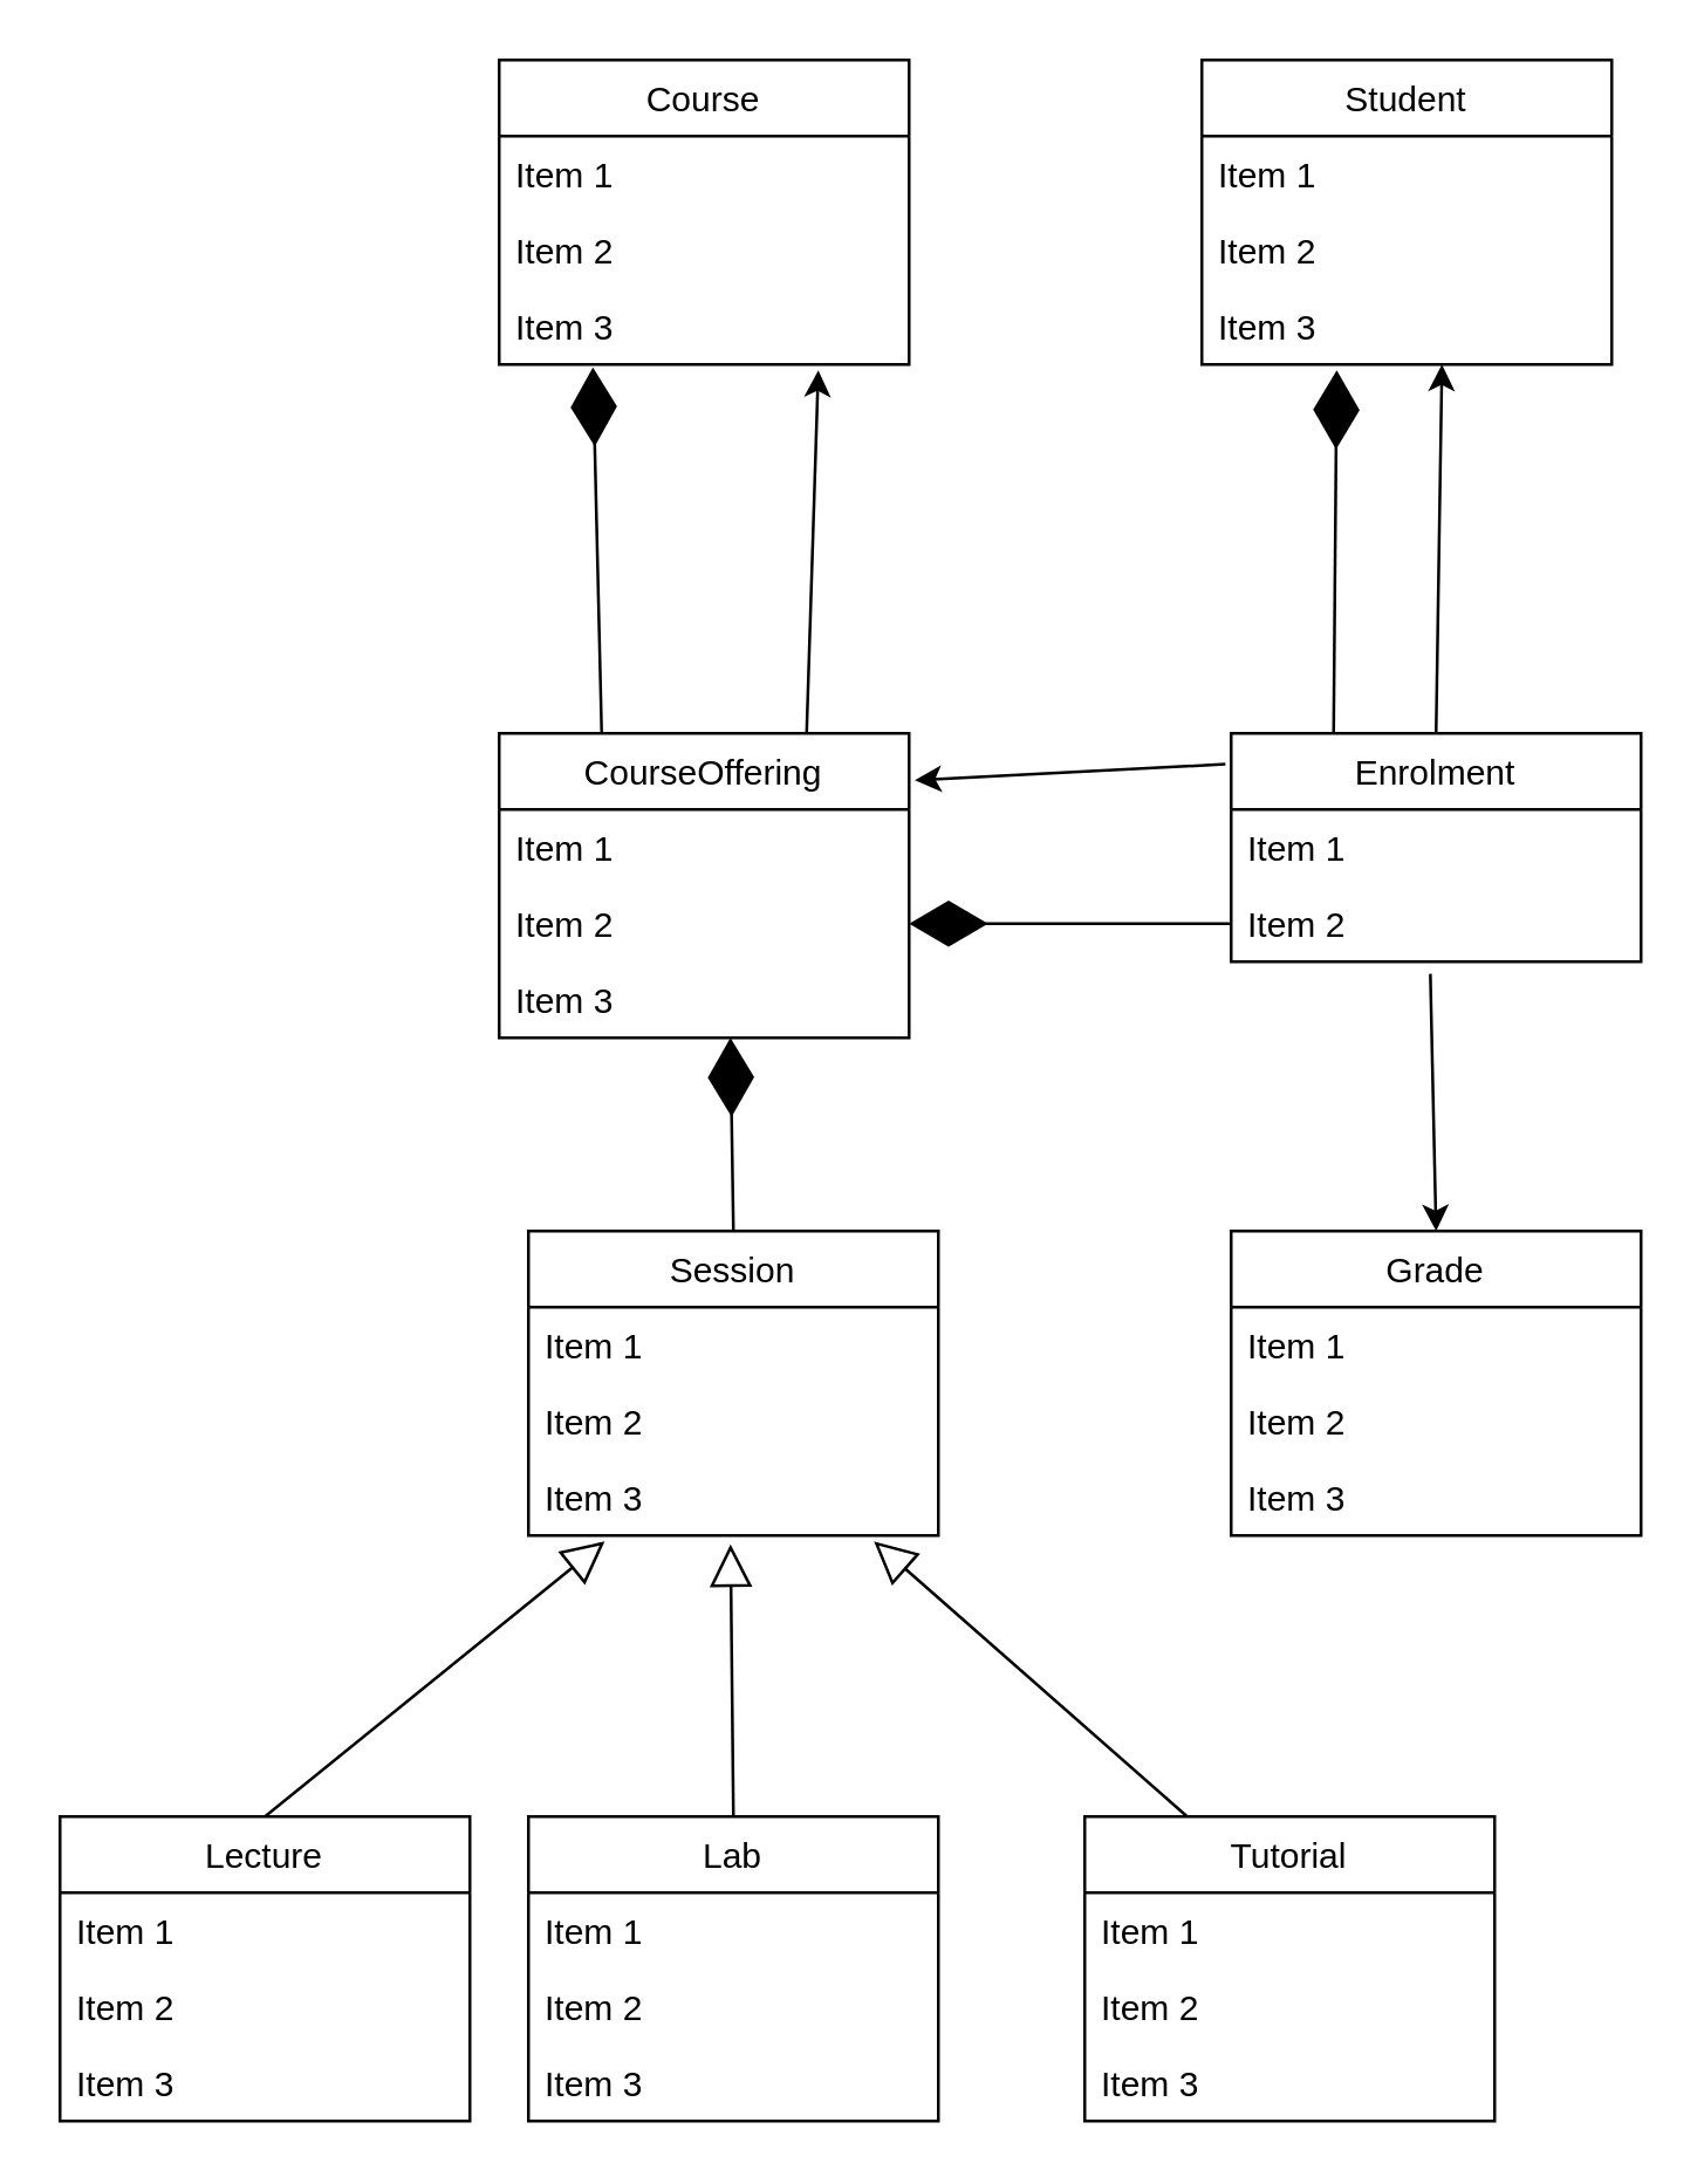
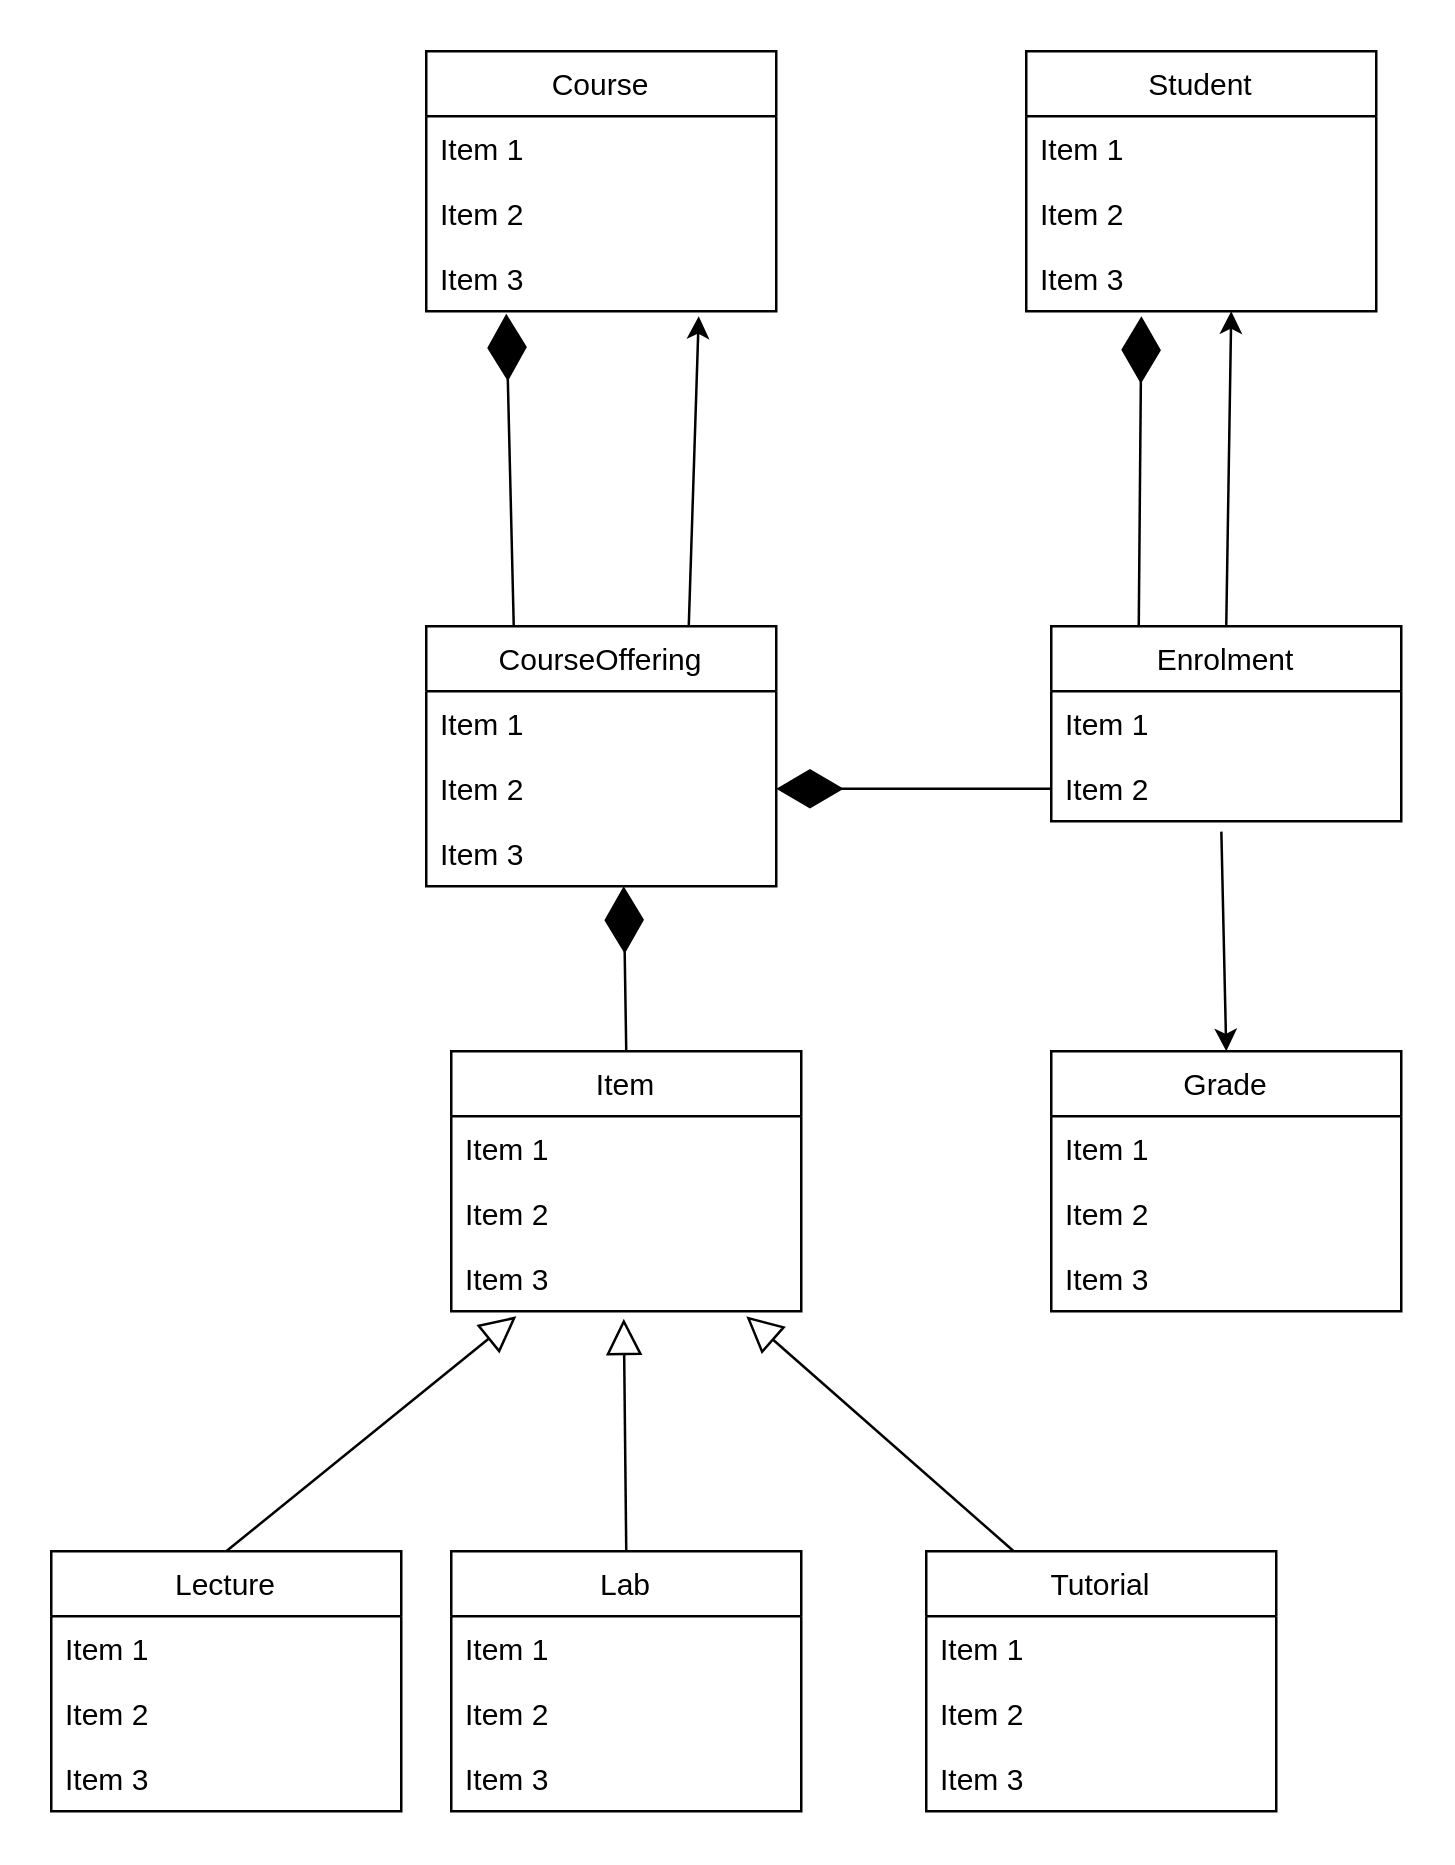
  <mxCell id="0" />
  <mxCell id="1" parent="0" />
  <mxCell id="2" value="Student" style="swimlane;fontStyle=0;childLayout=stackLayout;horizontal=1;startSize=26;horizontalStack=0;resizeParent=1;resizeParentMax=0;resizeLast=0;collapsible=1;marginBottom=0;" vertex="1" parent="1"><mxGeometry x="410" y="20" width="140" height="104" as="geometry" /></mxCell>
  <mxCell id="3" value="Item 1" style="text;strokeColor=none;fillColor=none;align=left;verticalAlign=top;spacingLeft=4;spacingRight=4;overflow=hidden;rotatable=0;points=[[0,0.5],[1,0.5]];portConstraint=eastwest;" vertex="1" parent="2"><mxGeometry y="26" width="140" height="26" as="geometry" /></mxCell>
  <mxCell id="4" value="Item 2" style="text;strokeColor=none;fillColor=none;align=left;verticalAlign=top;spacingLeft=4;spacingRight=4;overflow=hidden;rotatable=0;points=[[0,0.5],[1,0.5]];portConstraint=eastwest;" vertex="1" parent="2"><mxGeometry y="52" width="140" height="26" as="geometry" /></mxCell>
  <mxCell id="5" value="Item 3" style="text;strokeColor=none;fillColor=none;align=left;verticalAlign=top;spacingLeft=4;spacingRight=4;overflow=hidden;rotatable=0;points=[[0,0.5],[1,0.5]];portConstraint=eastwest;" vertex="1" parent="2"><mxGeometry y="78" width="140" height="26" as="geometry" /></mxCell>
  <mxCell id="6" value="CourseOffering" style="swimlane;fontStyle=0;childLayout=stackLayout;horizontal=1;startSize=26;horizontalStack=0;resizeParent=1;resizeParentMax=0;resizeLast=0;collapsible=1;marginBottom=0;" vertex="1" parent="1"><mxGeometry x="170" y="250" width="140" height="104" as="geometry" /></mxCell>
  <mxCell id="7" value="Item 1" style="text;strokeColor=none;fillColor=none;align=left;verticalAlign=top;spacingLeft=4;spacingRight=4;overflow=hidden;rotatable=0;points=[[0,0.5],[1,0.5]];portConstraint=eastwest;" vertex="1" parent="6"><mxGeometry y="26" width="140" height="26" as="geometry" /></mxCell>
  <mxCell id="8" value="Item 2" style="text;strokeColor=none;fillColor=none;align=left;verticalAlign=top;spacingLeft=4;spacingRight=4;overflow=hidden;rotatable=0;points=[[0,0.5],[1,0.5]];portConstraint=eastwest;" vertex="1" parent="6"><mxGeometry y="52" width="140" height="26" as="geometry" /></mxCell>
  <mxCell id="9" value="Item 3" style="text;strokeColor=none;fillColor=none;align=left;verticalAlign=top;spacingLeft=4;spacingRight=4;overflow=hidden;rotatable=0;points=[[0,0.5],[1,0.5]];portConstraint=eastwest;" vertex="1" parent="6"><mxGeometry y="78" width="140" height="26" as="geometry" /></mxCell>
  <mxCell id="10" value="Enrolment" style="swimlane;fontStyle=0;childLayout=stackLayout;horizontal=1;startSize=26;horizontalStack=0;resizeParent=1;resizeParentMax=0;resizeLast=0;collapsible=1;marginBottom=0;" vertex="1" parent="1"><mxGeometry x="420" y="250" width="140" height="78" as="geometry" /></mxCell>
  <mxCell id="11" value="Item 1" style="text;strokeColor=none;fillColor=none;align=left;verticalAlign=top;spacingLeft=4;spacingRight=4;overflow=hidden;rotatable=0;points=[[0,0.5],[1,0.5]];portConstraint=eastwest;" vertex="1" parent="10"><mxGeometry y="26" width="140" height="26" as="geometry" /></mxCell>
  <mxCell id="12" value="Item 2" style="text;strokeColor=none;fillColor=none;align=left;verticalAlign=top;spacingLeft=4;spacingRight=4;overflow=hidden;rotatable=0;points=[[0,0.5],[1,0.5]];portConstraint=eastwest;" vertex="1" parent="10"><mxGeometry y="52" width="140" height="26" as="geometry" /></mxCell>
  <mxCell id="13" value="Grade" style="swimlane;fontStyle=0;childLayout=stackLayout;horizontal=1;startSize=26;horizontalStack=0;resizeParent=1;resizeParentMax=0;resizeLast=0;collapsible=1;marginBottom=0;" vertex="1" parent="1"><mxGeometry x="420" y="420" width="140" height="104" as="geometry" /></mxCell>
  <mxCell id="14" value="Item 1" style="text;strokeColor=none;fillColor=none;align=left;verticalAlign=top;spacingLeft=4;spacingRight=4;overflow=hidden;rotatable=0;points=[[0,0.5],[1,0.5]];portConstraint=eastwest;" vertex="1" parent="13"><mxGeometry y="26" width="140" height="26" as="geometry" /></mxCell>
  <mxCell id="15" value="Item 2" style="text;strokeColor=none;fillColor=none;align=left;verticalAlign=top;spacingLeft=4;spacingRight=4;overflow=hidden;rotatable=0;points=[[0,0.5],[1,0.5]];portConstraint=eastwest;" vertex="1" parent="13"><mxGeometry y="52" width="140" height="26" as="geometry" /></mxCell>
  <mxCell id="16" value="Item 3" style="text;strokeColor=none;fillColor=none;align=left;verticalAlign=top;spacingLeft=4;spacingRight=4;overflow=hidden;rotatable=0;points=[[0,0.5],[1,0.5]];portConstraint=eastwest;" vertex="1" parent="13"><mxGeometry y="78" width="140" height="26" as="geometry" /></mxCell>
  <mxCell id="17" value="Course" style="swimlane;fontStyle=0;childLayout=stackLayout;horizontal=1;startSize=26;horizontalStack=0;resizeParent=1;resizeParentMax=0;resizeLast=0;collapsible=1;marginBottom=0;" vertex="1" parent="1"><mxGeometry x="170" y="20" width="140" height="104" as="geometry" /></mxCell>
  <mxCell id="18" value="Item 1" style="text;strokeColor=none;fillColor=none;align=left;verticalAlign=top;spacingLeft=4;spacingRight=4;overflow=hidden;rotatable=0;points=[[0,0.5],[1,0.5]];portConstraint=eastwest;" vertex="1" parent="17"><mxGeometry y="26" width="140" height="26" as="geometry" /></mxCell>
  <mxCell id="19" value="Item 2" style="text;strokeColor=none;fillColor=none;align=left;verticalAlign=top;spacingLeft=4;spacingRight=4;overflow=hidden;rotatable=0;points=[[0,0.5],[1,0.5]];portConstraint=eastwest;" vertex="1" parent="17"><mxGeometry y="52" width="140" height="26" as="geometry" /></mxCell>
  <mxCell id="20" value="Item 3" style="text;strokeColor=none;fillColor=none;align=left;verticalAlign=top;spacingLeft=4;spacingRight=4;overflow=hidden;rotatable=0;points=[[0,0.5],[1,0.5]];portConstraint=eastwest;" vertex="1" parent="17"><mxGeometry y="78" width="140" height="26" as="geometry" /></mxCell>
  <mxCell id="21" value="" style="endArrow=diamondThin;endFill=1;endSize=24;html=1;exitX=0.25;exitY=0;exitDx=0;exitDy=0;" edge="1" parent="1" source="6"><mxGeometry width="160" relative="1" as="geometry"><mxPoint x="200" y="160" as="sourcePoint" /><mxPoint x="202" y="125" as="targetPoint" /></mxGeometry></mxCell>
  <mxCell id="22" value="" style="endArrow=classic;html=1;exitX=0.75;exitY=0;exitDx=0;exitDy=0;" edge="1" parent="1" source="6"><mxGeometry width="50" height="50" relative="1" as="geometry"><mxPoint x="440" y="290" as="sourcePoint" /><mxPoint x="279" y="126" as="targetPoint" /></mxGeometry></mxCell>
- <mxCell id="23" value="" style="endArrow=classic;html=1;exitX=-0.014;exitY=0.135;exitDx=0;exitDy=0;exitPerimeter=0;entryX=1.014;entryY=0.154;entryDx=0;entryDy=0;entryPerimeter=0;" edge="1" parent="1" source="10" target="6"><mxGeometry width="50" height="50" relative="1" as="geometry"><mxPoint x="460" y="184" as="sourcePoint" /><mxPoint x="340" y="302" as="targetPoint" /></mxGeometry></mxCell>
  <mxCell id="24" value="" style="endArrow=classic;html=1;exitX=0.486;exitY=1.038;exitDx=0;exitDy=0;exitPerimeter=0;entryX=0.5;entryY=0;entryDx=0;entryDy=0;" edge="1" parent="1" target="13"><mxGeometry width="50" height="50" relative="1" as="geometry"><mxPoint x="488.04" y="332.152" as="sourcePoint" /><mxPoint x="299" y="146" as="targetPoint" /></mxGeometry></mxCell>
  <mxCell id="25" value="" style="endArrow=classic;html=1;exitX=0.5;exitY=0;exitDx=0;exitDy=0;" edge="1" parent="1" source="10"><mxGeometry width="50" height="50" relative="1" as="geometry"><mxPoint x="305" y="280" as="sourcePoint" /><mxPoint x="492" y="124" as="targetPoint" /></mxGeometry></mxCell>
  <mxCell id="26" value="" style="endArrow=diamondThin;endFill=1;endSize=24;html=1;entryX=0.329;entryY=1.077;entryDx=0;entryDy=0;exitX=0.25;exitY=0;exitDx=0;exitDy=0;entryPerimeter=0;" edge="1" parent="1" source="10" target="5"><mxGeometry width="160" relative="1" as="geometry"><mxPoint x="560" y="165.01" as="sourcePoint" /><mxPoint x="582.96" y="39.998" as="targetPoint" /></mxGeometry></mxCell>
  <mxCell id="27" value="Lecture" style="swimlane;fontStyle=0;childLayout=stackLayout;horizontal=1;startSize=26;horizontalStack=0;resizeParent=1;resizeParentMax=0;resizeLast=0;collapsible=1;marginBottom=0;" vertex="1" parent="1"><mxGeometry x="20" y="620" width="140" height="104" as="geometry" /></mxCell>
  <mxCell id="28" value="Item 1" style="text;strokeColor=none;fillColor=none;align=left;verticalAlign=top;spacingLeft=4;spacingRight=4;overflow=hidden;rotatable=0;points=[[0,0.5],[1,0.5]];portConstraint=eastwest;" vertex="1" parent="27"><mxGeometry y="26" width="140" height="26" as="geometry" /></mxCell>
  <mxCell id="29" value="Item 2" style="text;strokeColor=none;fillColor=none;align=left;verticalAlign=top;spacingLeft=4;spacingRight=4;overflow=hidden;rotatable=0;points=[[0,0.5],[1,0.5]];portConstraint=eastwest;" vertex="1" parent="27"><mxGeometry y="52" width="140" height="26" as="geometry" /></mxCell>
  <mxCell id="30" value="Item 3" style="text;strokeColor=none;fillColor=none;align=left;verticalAlign=top;spacingLeft=4;spacingRight=4;overflow=hidden;rotatable=0;points=[[0,0.5],[1,0.5]];portConstraint=eastwest;" vertex="1" parent="27"><mxGeometry y="78" width="140" height="26" as="geometry" /></mxCell>
  <mxCell id="31" value="Tutorial" style="swimlane;fontStyle=0;childLayout=stackLayout;horizontal=1;startSize=26;horizontalStack=0;resizeParent=1;resizeParentMax=0;resizeLast=0;collapsible=1;marginBottom=0;" vertex="1" parent="1"><mxGeometry x="370" y="620" width="140" height="104" as="geometry" /></mxCell>
  <mxCell id="32" value="Item 1" style="text;strokeColor=none;fillColor=none;align=left;verticalAlign=top;spacingLeft=4;spacingRight=4;overflow=hidden;rotatable=0;points=[[0,0.5],[1,0.5]];portConstraint=eastwest;" vertex="1" parent="31"><mxGeometry y="26" width="140" height="26" as="geometry" /></mxCell>
  <mxCell id="33" value="Item 2" style="text;strokeColor=none;fillColor=none;align=left;verticalAlign=top;spacingLeft=4;spacingRight=4;overflow=hidden;rotatable=0;points=[[0,0.5],[1,0.5]];portConstraint=eastwest;" vertex="1" parent="31"><mxGeometry y="52" width="140" height="26" as="geometry" /></mxCell>
  <mxCell id="34" value="Item 3" style="text;strokeColor=none;fillColor=none;align=left;verticalAlign=top;spacingLeft=4;spacingRight=4;overflow=hidden;rotatable=0;points=[[0,0.5],[1,0.5]];portConstraint=eastwest;" vertex="1" parent="31"><mxGeometry y="78" width="140" height="26" as="geometry" /></mxCell>
  <mxCell id="35" value="Lab" style="swimlane;fontStyle=0;childLayout=stackLayout;horizontal=1;startSize=26;horizontalStack=0;resizeParent=1;resizeParentMax=0;resizeLast=0;collapsible=1;marginBottom=0;" vertex="1" parent="1"><mxGeometry x="180" y="620" width="140" height="104" as="geometry" /></mxCell>
  <mxCell id="36" value="Item 1" style="text;strokeColor=none;fillColor=none;align=left;verticalAlign=top;spacingLeft=4;spacingRight=4;overflow=hidden;rotatable=0;points=[[0,0.5],[1,0.5]];portConstraint=eastwest;" vertex="1" parent="35"><mxGeometry y="26" width="140" height="26" as="geometry" /></mxCell>
  <mxCell id="37" value="Item 2" style="text;strokeColor=none;fillColor=none;align=left;verticalAlign=top;spacingLeft=4;spacingRight=4;overflow=hidden;rotatable=0;points=[[0,0.5],[1,0.5]];portConstraint=eastwest;" vertex="1" parent="35"><mxGeometry y="52" width="140" height="26" as="geometry" /></mxCell>
  <mxCell id="38" value="Item 3" style="text;strokeColor=none;fillColor=none;align=left;verticalAlign=top;spacingLeft=4;spacingRight=4;overflow=hidden;rotatable=0;points=[[0,0.5],[1,0.5]];portConstraint=eastwest;" vertex="1" parent="35"><mxGeometry y="78" width="140" height="26" as="geometry" /></mxCell>
- <mxCell id="39" value="Session" style="swimlane;fontStyle=0;childLayout=stackLayout;horizontal=1;startSize=26;horizontalStack=0;resizeParent=1;resizeParentMax=0;resizeLast=0;collapsible=1;marginBottom=0;" vertex="1" parent="1"><mxGeometry x="180" y="420" width="140" height="104" as="geometry" /></mxCell>
+ <mxCell id="39" value="Item" style="swimlane;fontStyle=0;childLayout=stackLayout;horizontal=1;startSize=26;horizontalStack=0;resizeParent=1;resizeParentMax=0;resizeLast=0;collapsible=1;marginBottom=0;" vertex="1" parent="1"><mxGeometry x="180" y="420" width="140" height="104" as="geometry" /></mxCell>
  <mxCell id="40" value="Item 1" style="text;strokeColor=none;fillColor=none;align=left;verticalAlign=top;spacingLeft=4;spacingRight=4;overflow=hidden;rotatable=0;points=[[0,0.5],[1,0.5]];portConstraint=eastwest;" vertex="1" parent="39"><mxGeometry y="26" width="140" height="26" as="geometry" /></mxCell>
  <mxCell id="41" value="Item 2" style="text;strokeColor=none;fillColor=none;align=left;verticalAlign=top;spacingLeft=4;spacingRight=4;overflow=hidden;rotatable=0;points=[[0,0.5],[1,0.5]];portConstraint=eastwest;" vertex="1" parent="39"><mxGeometry y="52" width="140" height="26" as="geometry" /></mxCell>
  <mxCell id="42" value="Item 3" style="text;strokeColor=none;fillColor=none;align=left;verticalAlign=top;spacingLeft=4;spacingRight=4;overflow=hidden;rotatable=0;points=[[0,0.5],[1,0.5]];portConstraint=eastwest;" vertex="1" parent="39"><mxGeometry y="78" width="140" height="26" as="geometry" /></mxCell>
  <mxCell id="43" value="" style="endArrow=block;dashed=0;endFill=0;endSize=12;html=1;entryX=0.186;entryY=1.077;entryDx=0;entryDy=0;entryPerimeter=0;exitX=0.5;exitY=0;exitDx=0;exitDy=0;" edge="1" parent="1" source="27" target="42"><mxGeometry width="160" relative="1" as="geometry"><mxPoint x="270" y="780" as="sourcePoint" /><mxPoint x="275" y="877" as="targetPoint" /></mxGeometry></mxCell>
  <mxCell id="44" value="" style="endArrow=block;dashed=0;endFill=0;endSize=12;html=1;exitX=0.25;exitY=0;exitDx=0;exitDy=0;entryX=0.843;entryY=1.077;entryDx=0;entryDy=0;entryPerimeter=0;" edge="1" parent="1" source="31" target="42"><mxGeometry width="160" relative="1" as="geometry"><mxPoint x="300" y="713" as="sourcePoint" /><mxPoint x="280" y="570" as="targetPoint" /></mxGeometry></mxCell>
  <mxCell id="45" value="" style="endArrow=block;dashed=0;endFill=0;endSize=12;html=1;exitX=0.5;exitY=0;exitDx=0;exitDy=0;entryX=0.493;entryY=1.115;entryDx=0;entryDy=0;entryPerimeter=0;" edge="1" parent="1" source="35" target="42"><mxGeometry width="160" relative="1" as="geometry"><mxPoint x="290" y="820" as="sourcePoint" /><mxPoint x="253" y="550" as="targetPoint" /></mxGeometry></mxCell>
  <mxCell id="46" value="" style="endArrow=diamondThin;endFill=1;endSize=24;html=1;exitX=0;exitY=0.5;exitDx=0;exitDy=0;entryX=1;entryY=0.5;entryDx=0;entryDy=0;" edge="1" parent="1" source="12" target="8"><mxGeometry width="160" relative="1" as="geometry"><mxPoint x="-107" y="285" as="sourcePoint" /><mxPoint y="160" as="targetPoint" x="-110" /></mxGeometry></mxCell>
  <mxCell id="47" value="" style="endArrow=diamondThin;endFill=1;endSize=24;html=1;exitX=0.5;exitY=0;exitDx=0;exitDy=0;entryX=0.564;entryY=1;entryDx=0;entryDy=0;entryPerimeter=0;" edge="1" parent="1" source="39" target="9"><mxGeometry width="160" relative="1" as="geometry"><mxPoint x="73" y="445" as="sourcePoint" /><mxPoint x="70" y="320" as="targetPoint" /></mxGeometry></mxCell>
